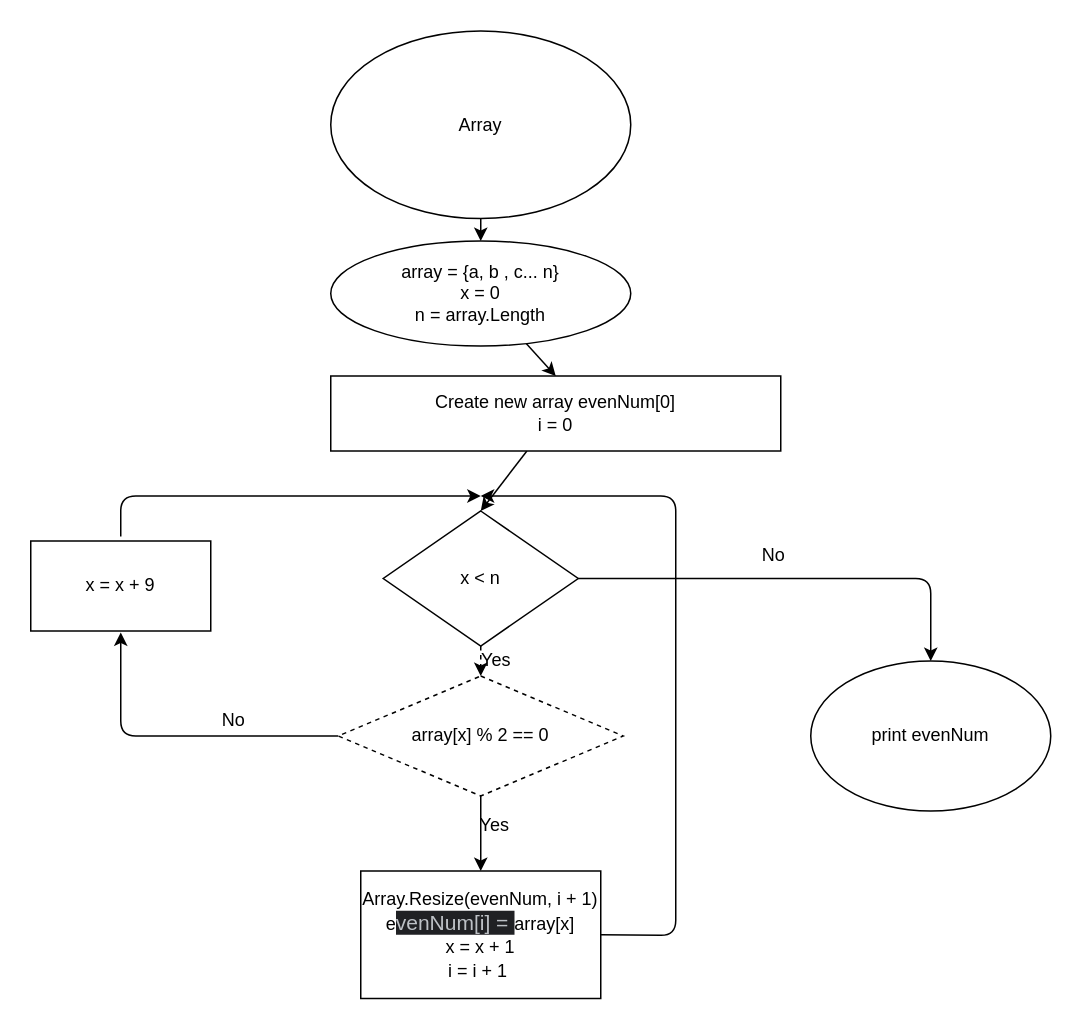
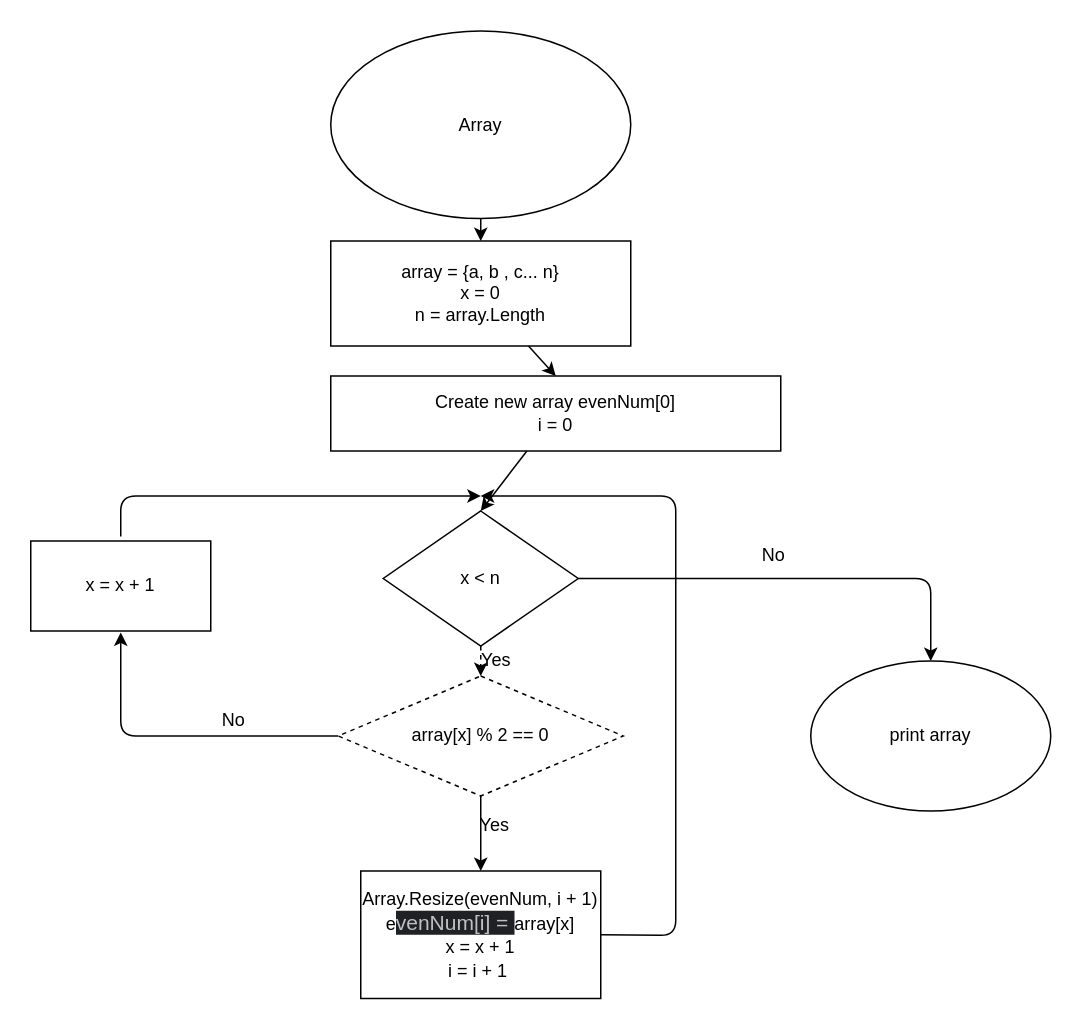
  <mxCell id="0" />
  <mxCell id="1" parent="0" />
  <mxCell id="2" style="edgeStyle=none;html=1;exitX=0.5;exitY=1;exitDx=0;exitDy=0;entryX=0.5;entryY=0;entryDx=0;entryDy=0;" parent="1" source="3" target="5" edge="1"><mxGeometry relative="1" as="geometry" /></mxCell>
  <mxCell id="3" value="Array" style="ellipse;whiteSpace=wrap;html=1;" parent="1" vertex="1"><mxGeometry x="220" y="20" width="200" height="125" as="geometry" /></mxCell>
  <mxCell id="4" style="edgeStyle=none;html=1;entryX=0.5;entryY=0;entryDx=0;entryDy=0;" edge="1" parent="1" source="5" target="13"><mxGeometry relative="1" as="geometry" /></mxCell>
- <mxCell id="5" value="array = {a, b , c... n}&lt;br&gt;x = 0&lt;br&gt;n = array.Length" style="ellipse;whiteSpace=wrap;html=1;" parent="1" vertex="1"><mxGeometry x="220" y="160" width="200" height="70" as="geometry" /></mxCell>
+ <mxCell id="5" value="array = {a, b , c... n}&lt;br&gt;x = 0&lt;br&gt;n = array.Length" style="whiteSpace=wrap;html=1;" parent="1" vertex="1"><mxGeometry x="220" y="160" width="200" height="70" as="geometry" /></mxCell>
  <mxCell id="6" style="edgeStyle=none;html=1;entryX=0.5;entryY=0;entryDx=0;entryDy=0;" parent="1" source="7" target="10" edge="1"><mxGeometry relative="1" as="geometry" /></mxCell>
  <mxCell id="7" value="array[x] % 2 == 0" style="rhombus;whiteSpace=wrap;html=1;dashed=1;" parent="1" vertex="1"><mxGeometry x="225" y="450" width="190" height="80" as="geometry" /></mxCell>
  <mxCell id="8" style="edgeStyle=none;html=1;exitX=0;exitY=0.5;exitDx=0;exitDy=0;" edge="1" parent="1" source="7"><mxGeometry relative="1" as="geometry"><mxPoint x="80" y="421" as="targetPoint" /><Array as="points"><mxPoint x="80" y="490" /><mxPoint x="80" y="455" /></Array></mxGeometry></mxCell>
  <mxCell id="9" style="edgeStyle=none;html=1;exitX=1;exitY=0.5;exitDx=0;exitDy=0;" edge="1" parent="1" source="10"><mxGeometry relative="1" as="geometry"><mxPoint x="320" y="330" as="targetPoint" /><Array as="points"><mxPoint x="450" y="623" /><mxPoint x="450" y="330" /></Array></mxGeometry></mxCell>
  <mxCell id="10" value="Array.Resize(evenNum, i + 1)&lt;br&gt;e&lt;span style=&quot;color: rgb(189 , 193 , 198) ; font-family: &amp;#34;google sans text&amp;#34; , &amp;#34;arial&amp;#34; , sans-serif ; font-size: 14px ; background-color: rgb(32 , 33 , 36)&quot;&gt;venNum[i] = &lt;/span&gt;array[x]&lt;br&gt;x = x + 1&lt;br&gt;i = i + 1&amp;nbsp;&lt;span style=&quot;color: rgb(189 , 193 , 198) ; font-family: &amp;#34;google sans text&amp;#34; , &amp;#34;arial&amp;#34; , sans-serif ; font-size: 14px ; background-color: rgb(32 , 33 , 36)&quot;&gt;&lt;br&gt;&lt;/span&gt;" style="whiteSpace=wrap;html=1;" parent="1" vertex="1"><mxGeometry x="240" y="580" width="160" height="85" as="geometry" /></mxCell>
- <mxCell id="11" value="print evenNum" style="ellipse;whiteSpace=wrap;html=1;" parent="1" vertex="1"><mxGeometry x="540" y="440" width="160" height="100" as="geometry" /></mxCell>
+ <mxCell id="11" value="print array" style="ellipse;whiteSpace=wrap;html=1;" parent="1" vertex="1"><mxGeometry x="540" y="440" width="160" height="100" as="geometry" /></mxCell>
  <mxCell id="12" style="edgeStyle=none;html=1;" edge="1" parent="1" source="13"><mxGeometry relative="1" as="geometry"><mxPoint x="320" y="340" as="targetPoint" /></mxGeometry></mxCell>
  <mxCell id="13" value="Create new array evenNum[0]&lt;br&gt;i = 0" style="whiteSpace=wrap;html=1;" vertex="1" parent="1"><mxGeometry x="220" y="250" width="300" height="50" as="geometry" /></mxCell>
  <mxCell id="14" style="edgeStyle=none;html=1;" edge="1" parent="1"><mxGeometry relative="1" as="geometry"><mxPoint x="320" y="330" as="targetPoint" /><mxPoint x="80" y="357" as="sourcePoint" /><Array as="points"><mxPoint x="80" y="330" /></Array></mxGeometry></mxCell>
- <mxCell id="15" value="x = x + 9" style="whiteSpace=wrap;html=1;" vertex="1" parent="1"><mxGeometry x="20" y="360" width="120" height="60" as="geometry" /></mxCell>
+ <mxCell id="15" value="x = x + 1" style="whiteSpace=wrap;html=1;" vertex="1" parent="1"><mxGeometry x="20" y="360" width="120" height="60" as="geometry" /></mxCell>
  <mxCell id="16" value="No" style="text;html=1;align=center;verticalAlign=middle;resizable=0;points=[];autosize=1;strokeColor=none;" vertex="1" parent="1"><mxGeometry x="140" y="470" width="30" height="20" as="geometry" /></mxCell>
  <mxCell id="17" value="Yes" style="text;html=1;align=center;verticalAlign=middle;resizable=0;points=[];autosize=1;strokeColor=none;" vertex="1" parent="1"><mxGeometry x="314" y="540" width="30" height="20" as="geometry" /></mxCell>
  <mxCell id="18" style="edgeStyle=none;html=1;entryX=0.5;entryY=0;entryDx=0;entryDy=0;dashed=1;" edge="1" parent="1" source="20" target="7"><mxGeometry relative="1" as="geometry" /></mxCell>
  <mxCell id="19" style="edgeStyle=none;html=1;exitX=1;exitY=0.5;exitDx=0;exitDy=0;entryX=0.5;entryY=0;entryDx=0;entryDy=0;" edge="1" parent="1" source="20" target="11"><mxGeometry relative="1" as="geometry"><mxPoint x="620" y="380" as="targetPoint" /><Array as="points"><mxPoint x="620" y="385" /></Array></mxGeometry></mxCell>
  <mxCell id="20" value="x &amp;lt; n" style="rhombus;whiteSpace=wrap;html=1;" vertex="1" parent="1"><mxGeometry x="255" y="340" width="130" height="90" as="geometry" /></mxCell>
  <mxCell id="21" value="Yes" style="text;html=1;align=center;verticalAlign=middle;resizable=0;points=[];autosize=1;strokeColor=none;" vertex="1" parent="1"><mxGeometry x="315" y="430" width="30" height="20" as="geometry" /></mxCell>
  <mxCell id="22" value="No" style="text;html=1;align=center;verticalAlign=middle;resizable=0;points=[];autosize=1;strokeColor=none;" vertex="1" parent="1"><mxGeometry x="500" y="360" width="30" height="20" as="geometry" /></mxCell>
